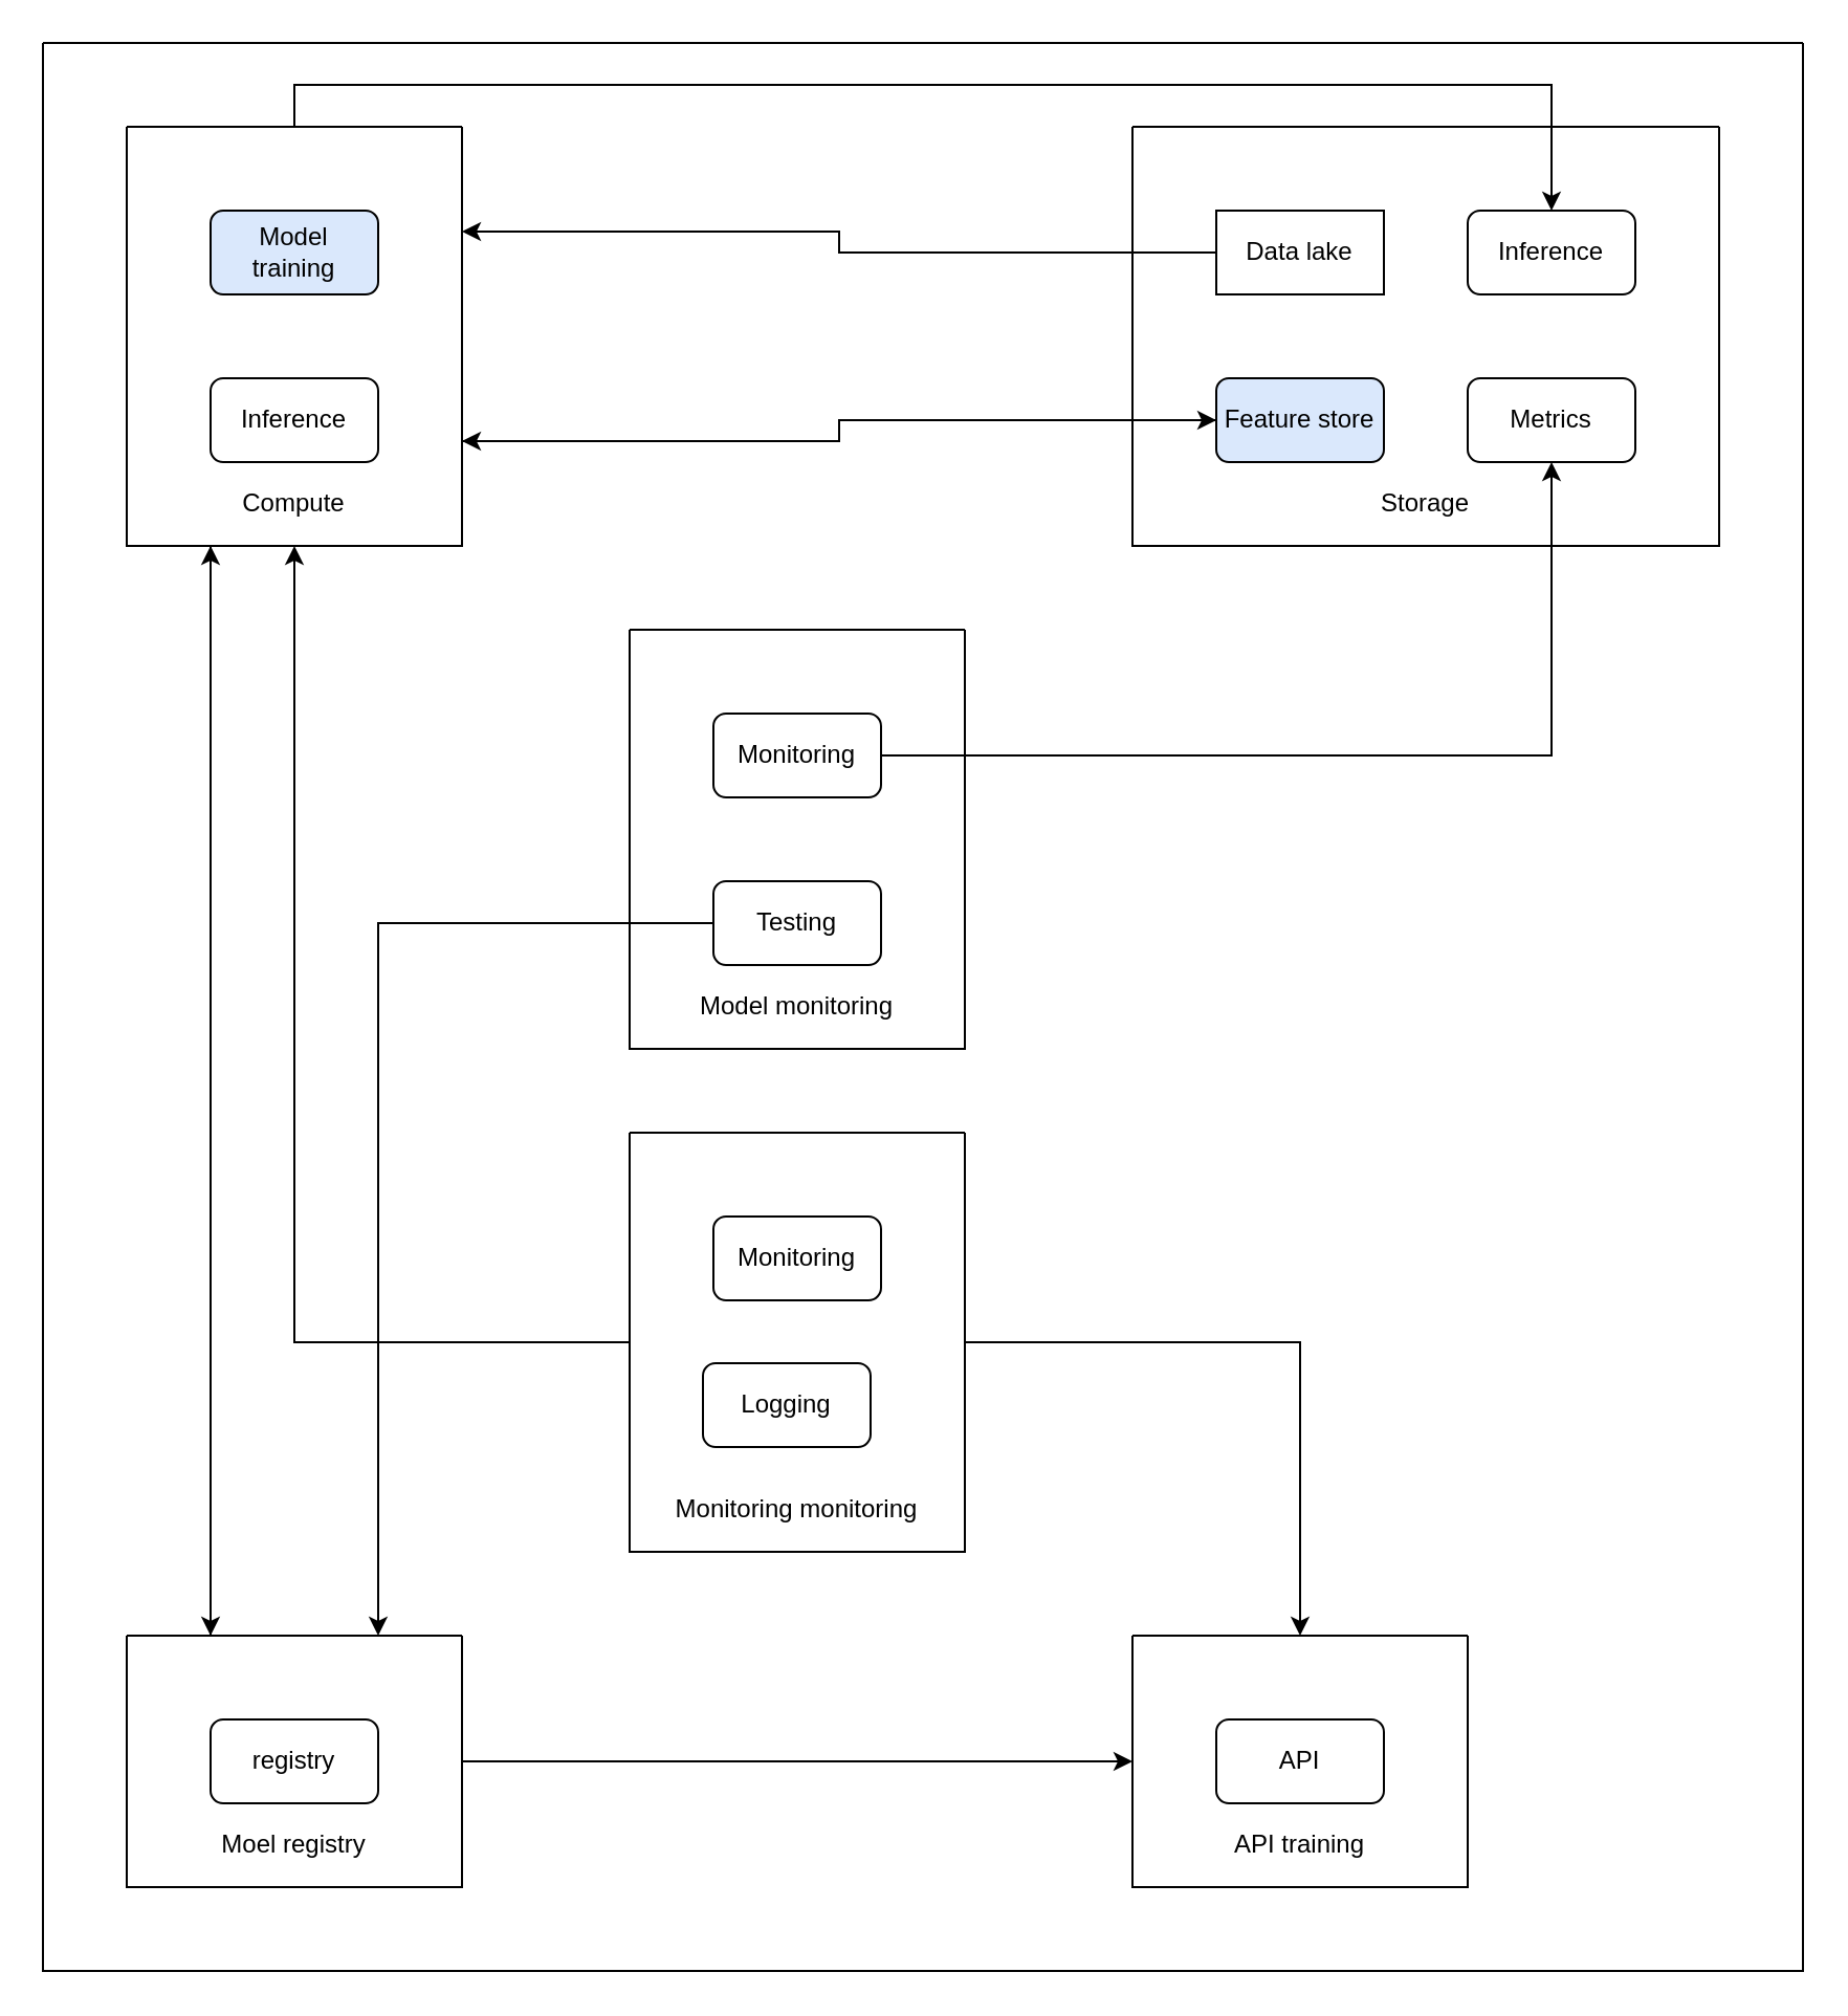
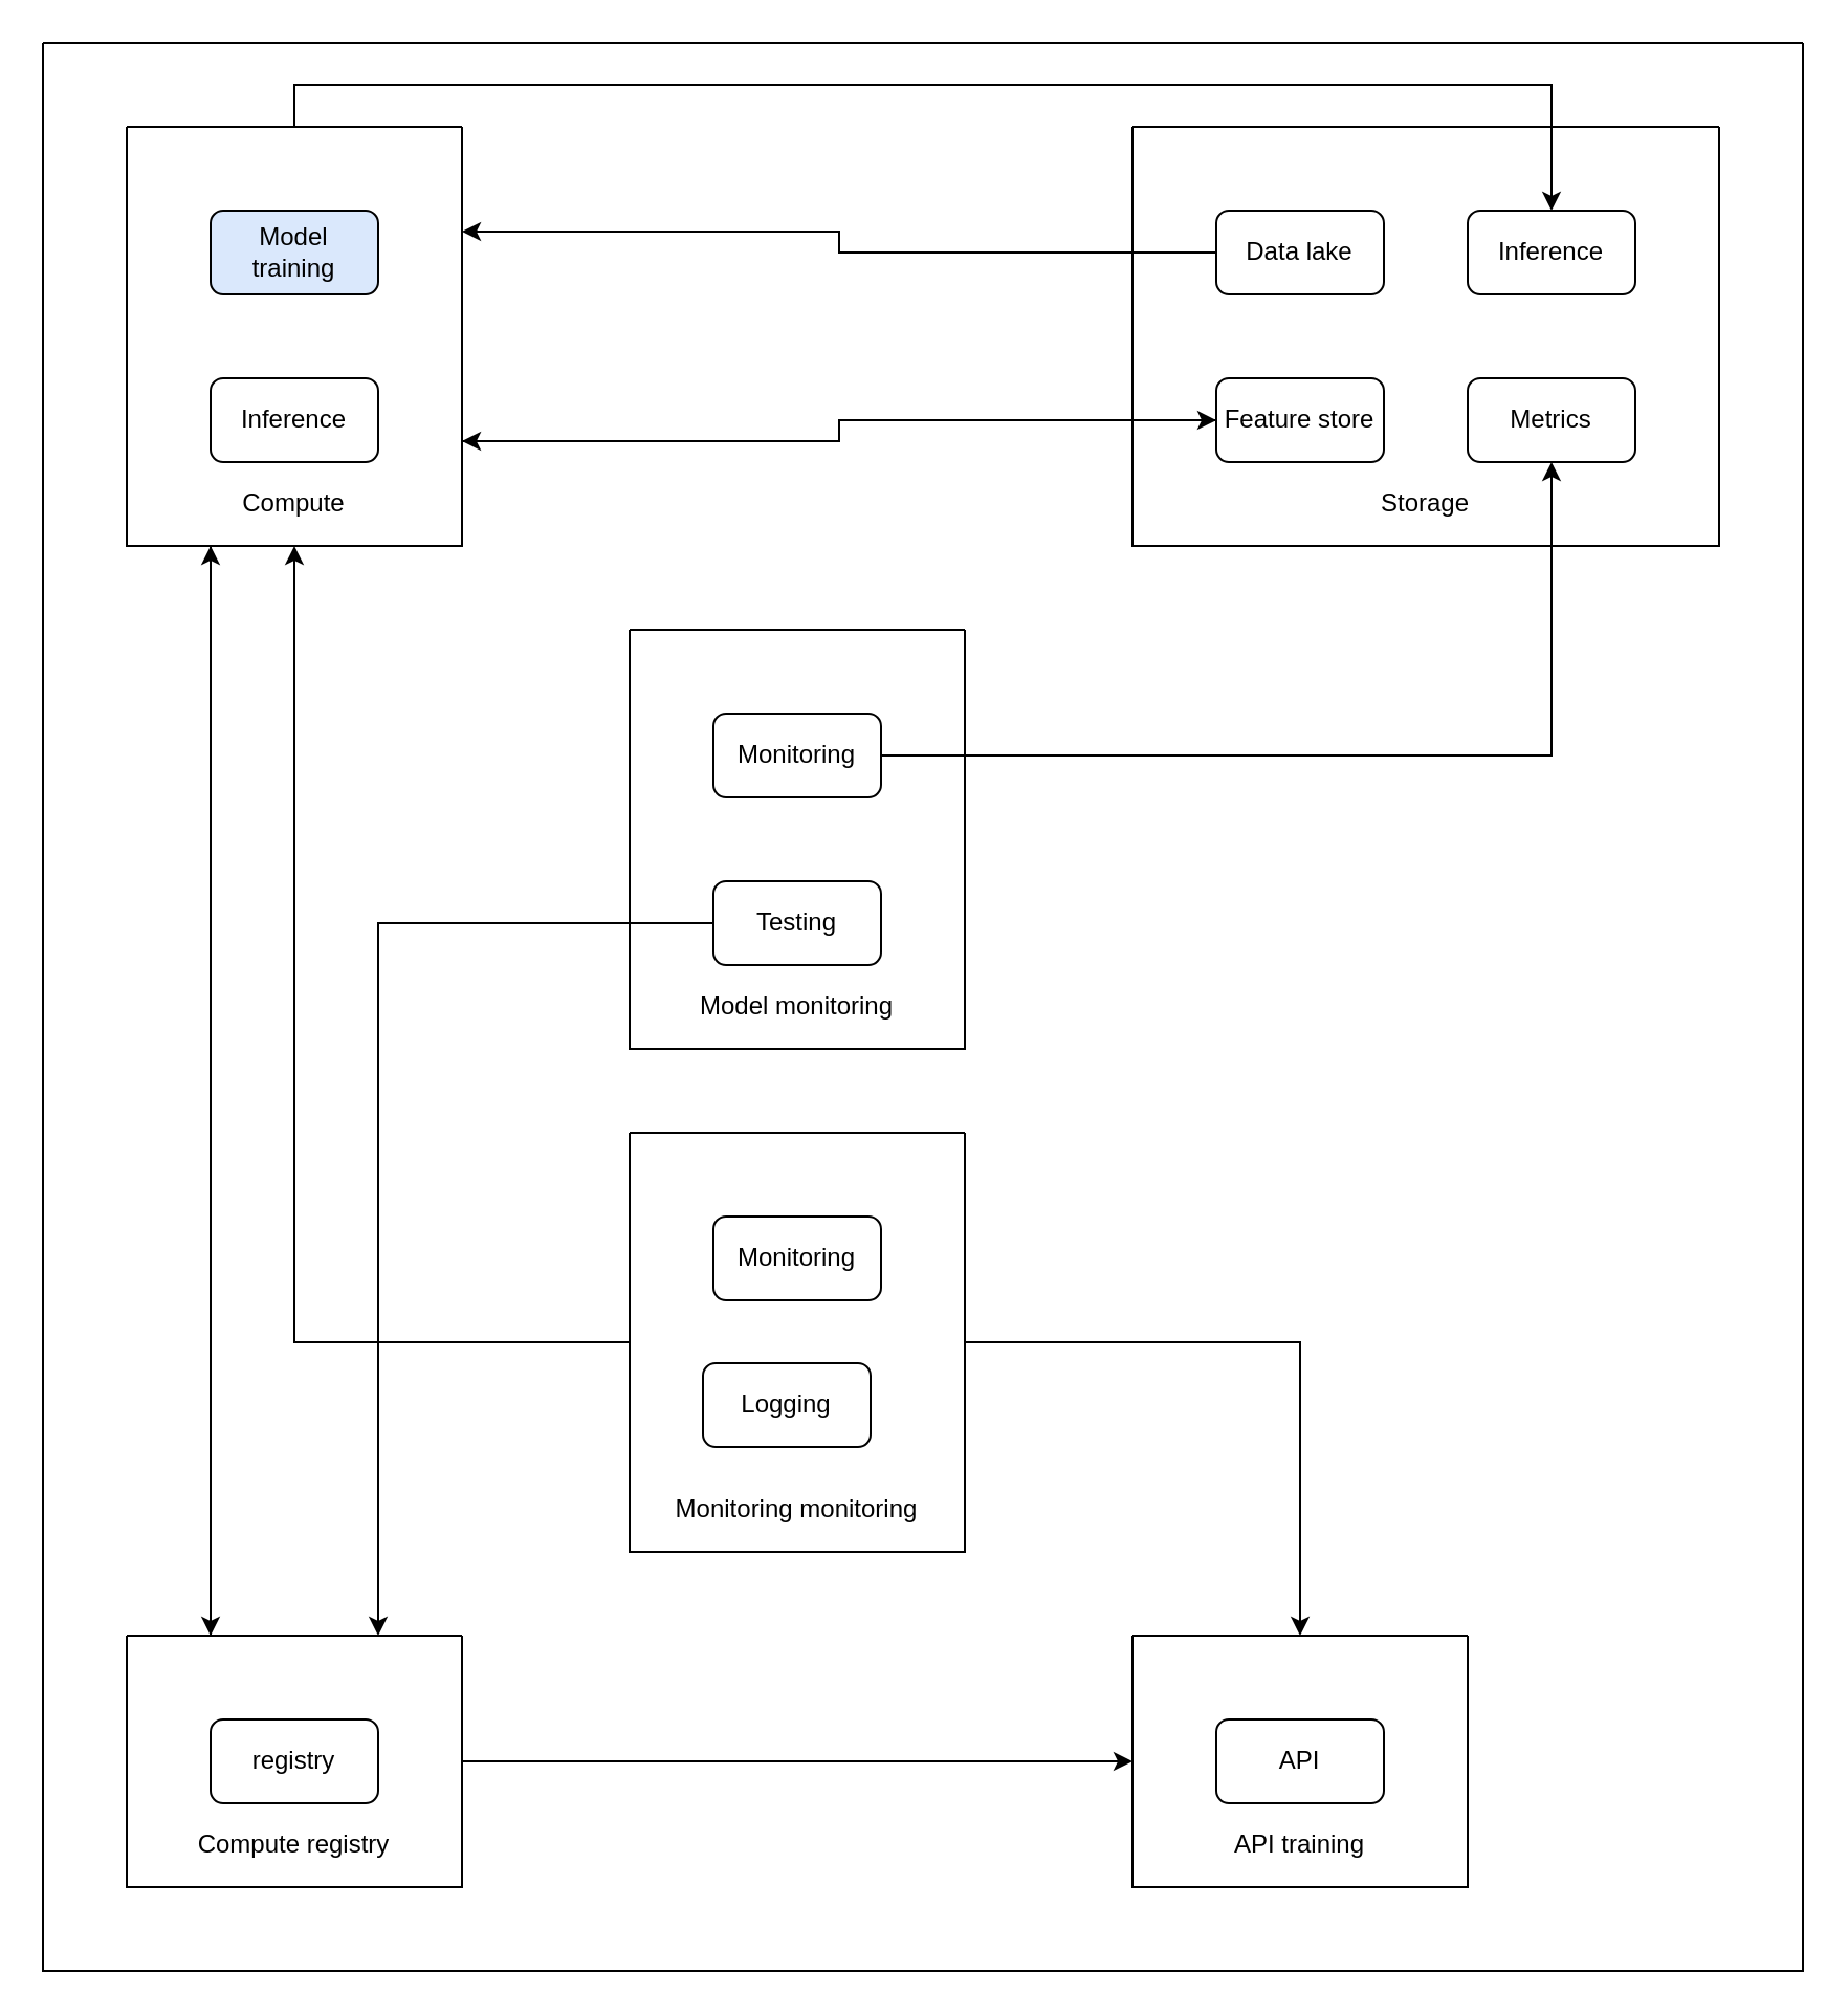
  <mxCell id="0" />
  <mxCell id="1" parent="0" />
  <mxCell id="2" value="" style="swimlane;startSize=0;" vertex="1" parent="1"><mxGeometry x="540" y="60" width="280" height="200" as="geometry" /></mxCell>
- <mxCell id="3" value="Data lake" style="whiteSpace=wrap;html=1;rounded=0;" vertex="1" parent="2"><mxGeometry x="40" y="40" width="80" height="40" as="geometry" /></mxCell>
+ <mxCell id="3" value="Data lake" style="rounded=1;whiteSpace=wrap;html=1;" vertex="1" parent="2"><mxGeometry x="40" y="40" width="80" height="40" as="geometry" /></mxCell>
  <mxCell id="4" value="Inference" style="rounded=1;whiteSpace=wrap;html=1;" vertex="1" parent="2"><mxGeometry x="160" y="40" width="80" height="40" as="geometry" /></mxCell>
- <mxCell id="5" value="Feature store" style="rounded=1;whiteSpace=wrap;html=1;fillColor=#dae8fc;" vertex="1" parent="2"><mxGeometry x="40" y="120" width="80" height="40" as="geometry" /></mxCell>
+ <mxCell id="5" value="Feature store" style="rounded=1;whiteSpace=wrap;html=1;" vertex="1" parent="2"><mxGeometry x="40" y="120" width="80" height="40" as="geometry" /></mxCell>
  <mxCell id="6" value="Storage" style="text;html=1;align=center;verticalAlign=middle;whiteSpace=wrap;rounded=0;" vertex="1" parent="2"><mxGeometry y="160" width="280" height="40" as="geometry" /></mxCell>
  <mxCell id="7" value="Metrics" style="rounded=1;whiteSpace=wrap;html=1;" vertex="1" parent="2"><mxGeometry x="160" y="120" width="80" height="40" as="geometry" /></mxCell>
  <mxCell id="8" style="edgeStyle=orthogonalEdgeStyle;rounded=0;orthogonalLoop=1;jettySize=auto;html=1;exitX=1;exitY=0.75;exitDx=0;exitDy=0;" edge="1" parent="1" source="10" target="5"><mxGeometry relative="1" as="geometry" /></mxCell>
  <mxCell id="9" style="edgeStyle=orthogonalEdgeStyle;rounded=0;orthogonalLoop=1;jettySize=auto;html=1;exitX=0.5;exitY=0;exitDx=0;exitDy=0;entryX=0.5;entryY=0;entryDx=0;entryDy=0;" edge="1" parent="1" source="10" target="4"><mxGeometry relative="1" as="geometry" /></mxCell>
  <mxCell id="10" value="" style="swimlane;startSize=0;" vertex="1" parent="1"><mxGeometry x="60" y="60" width="160" height="200" as="geometry" /></mxCell>
  <mxCell id="11" value="Model&lt;div&gt;training&lt;/div&gt;" style="rounded=1;whiteSpace=wrap;html=1;fillColor=#dae8fc;" vertex="1" parent="10"><mxGeometry x="40" y="40" width="80" height="40" as="geometry" /></mxCell>
  <mxCell id="12" value="Inference" style="rounded=1;whiteSpace=wrap;html=1;" vertex="1" parent="10"><mxGeometry x="40" y="120" width="80" height="40" as="geometry" /></mxCell>
  <mxCell id="13" value="Compute" style="text;html=1;align=center;verticalAlign=middle;whiteSpace=wrap;rounded=0;" vertex="1" parent="10"><mxGeometry y="160" width="160" height="40" as="geometry" /></mxCell>
  <mxCell id="14" style="edgeStyle=orthogonalEdgeStyle;rounded=0;orthogonalLoop=1;jettySize=auto;html=1;exitX=0.25;exitY=0;exitDx=0;exitDy=0;entryX=0.25;entryY=1;entryDx=0;entryDy=0;" edge="1" parent="1" source="16" target="13"><mxGeometry relative="1" as="geometry" /></mxCell>
  <mxCell id="15" style="edgeStyle=orthogonalEdgeStyle;rounded=0;orthogonalLoop=1;jettySize=auto;html=1;exitX=1;exitY=0.5;exitDx=0;exitDy=0;" edge="1" parent="1" source="16" target="19"><mxGeometry relative="1" as="geometry" /></mxCell>
  <mxCell id="16" value="" style="swimlane;startSize=0;" vertex="1" parent="1"><mxGeometry x="60" y="780" width="160" height="120" as="geometry" /></mxCell>
  <mxCell id="17" value="registry" style="rounded=1;whiteSpace=wrap;html=1;" vertex="1" parent="16"><mxGeometry x="40" y="40" width="80" height="40" as="geometry" /></mxCell>
- <mxCell id="18" value="Moel registry" style="text;html=1;align=center;verticalAlign=middle;whiteSpace=wrap;rounded=0;" vertex="1" parent="16"><mxGeometry y="80" width="160" height="40" as="geometry" /></mxCell>
+ <mxCell id="18" value="Compute registry" style="text;html=1;align=center;verticalAlign=middle;whiteSpace=wrap;rounded=0;" vertex="1" parent="16"><mxGeometry y="80" width="160" height="40" as="geometry" /></mxCell>
  <mxCell id="19" value="" style="swimlane;startSize=0;" vertex="1" parent="1"><mxGeometry x="540" y="780" width="160" height="120" as="geometry" /></mxCell>
  <mxCell id="20" value="API" style="rounded=1;whiteSpace=wrap;html=1;" vertex="1" parent="19"><mxGeometry x="40" y="40" width="80" height="40" as="geometry" /></mxCell>
  <mxCell id="21" value="API training" style="text;html=1;align=center;verticalAlign=middle;whiteSpace=wrap;rounded=0;" vertex="1" parent="19"><mxGeometry y="80" width="160" height="40" as="geometry" /></mxCell>
  <mxCell id="22" style="edgeStyle=orthogonalEdgeStyle;rounded=0;orthogonalLoop=1;jettySize=auto;html=1;exitX=0;exitY=0.5;exitDx=0;exitDy=0;entryX=0.5;entryY=1;entryDx=0;entryDy=0;" edge="1" parent="1" source="24" target="13"><mxGeometry relative="1" as="geometry" /></mxCell>
  <mxCell id="23" style="edgeStyle=orthogonalEdgeStyle;rounded=0;orthogonalLoop=1;jettySize=auto;html=1;exitX=1;exitY=0.5;exitDx=0;exitDy=0;entryX=0.5;entryY=0;entryDx=0;entryDy=0;" edge="1" parent="1" source="24" target="19"><mxGeometry relative="1" as="geometry" /></mxCell>
  <mxCell id="24" value="" style="swimlane;startSize=0;" vertex="1" parent="1"><mxGeometry x="300" y="540" width="160" height="200" as="geometry" /></mxCell>
  <mxCell id="25" value="Monitoring" style="rounded=1;whiteSpace=wrap;html=1;" vertex="1" parent="24"><mxGeometry x="40" y="40" width="80" height="40" as="geometry" /></mxCell>
  <mxCell id="26" value="Logging" style="rounded=1;whiteSpace=wrap;html=1;" vertex="1" parent="24"><mxGeometry x="35" y="110" width="80" height="40" as="geometry" /></mxCell>
  <mxCell id="27" value="Monitoring monitoring" style="text;html=1;align=center;verticalAlign=middle;whiteSpace=wrap;rounded=0;" vertex="1" parent="24"><mxGeometry y="160" width="160" height="40" as="geometry" /></mxCell>
  <mxCell id="28" style="edgeStyle=orthogonalEdgeStyle;rounded=0;orthogonalLoop=1;jettySize=auto;html=1;exitX=0.25;exitY=1;exitDx=0;exitDy=0;entryX=0.25;entryY=0;entryDx=0;entryDy=0;" edge="1" parent="1" source="13" target="16"><mxGeometry relative="1" as="geometry" /></mxCell>
  <mxCell id="29" style="edgeStyle=orthogonalEdgeStyle;rounded=0;orthogonalLoop=1;jettySize=auto;html=1;exitX=0;exitY=0.5;exitDx=0;exitDy=0;entryX=1;entryY=0.75;entryDx=0;entryDy=0;" edge="1" parent="1" source="5" target="10"><mxGeometry relative="1" as="geometry" /></mxCell>
  <mxCell id="30" style="edgeStyle=orthogonalEdgeStyle;rounded=0;orthogonalLoop=1;jettySize=auto;html=1;exitX=0;exitY=0.5;exitDx=0;exitDy=0;entryX=1;entryY=0.25;entryDx=0;entryDy=0;" edge="1" parent="1" source="3" target="10"><mxGeometry relative="1" as="geometry" /></mxCell>
  <mxCell id="31" value="" style="swimlane;startSize=0;" vertex="1" parent="1"><mxGeometry x="300" y="300" width="160" height="200" as="geometry" /></mxCell>
  <mxCell id="32" value="Monitoring" style="rounded=1;whiteSpace=wrap;html=1;" vertex="1" parent="31"><mxGeometry x="40" y="40" width="80" height="40" as="geometry" /></mxCell>
  <mxCell id="33" value="Model monitoring" style="text;html=1;align=center;verticalAlign=middle;whiteSpace=wrap;rounded=0;" vertex="1" parent="31"><mxGeometry y="160" width="160" height="40" as="geometry" /></mxCell>
  <mxCell id="34" value="Testing" style="rounded=1;whiteSpace=wrap;html=1;" vertex="1" parent="31"><mxGeometry x="40" y="120" width="80" height="40" as="geometry" /></mxCell>
  <mxCell id="35" style="edgeStyle=orthogonalEdgeStyle;rounded=0;orthogonalLoop=1;jettySize=auto;html=1;exitX=1;exitY=0.5;exitDx=0;exitDy=0;" edge="1" parent="1" source="32" target="7"><mxGeometry relative="1" as="geometry" /></mxCell>
  <mxCell id="36" style="edgeStyle=orthogonalEdgeStyle;rounded=0;orthogonalLoop=1;jettySize=auto;html=1;exitX=0;exitY=0.5;exitDx=0;exitDy=0;entryX=0.75;entryY=0;entryDx=0;entryDy=0;" edge="1" parent="1" source="34" target="16"><mxGeometry relative="1" as="geometry" /></mxCell>
  <mxCell id="37" value="" style="swimlane;startSize=0;" vertex="1" parent="1"><mxGeometry y="20" width="840" height="920" as="geometry" x="20" /></mxCell>
